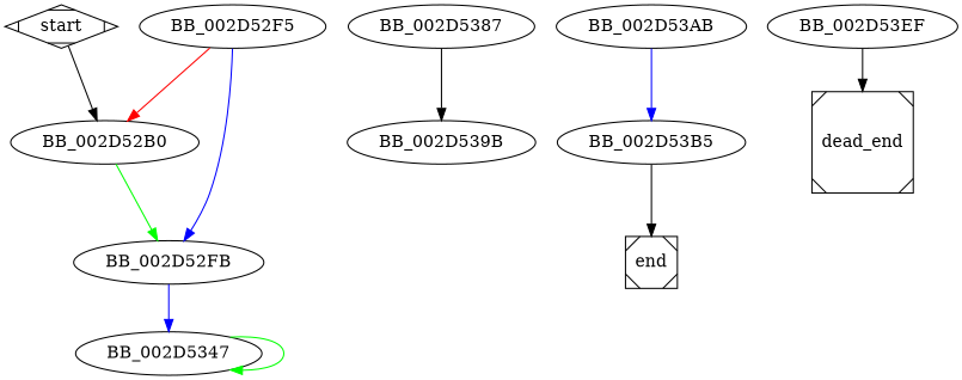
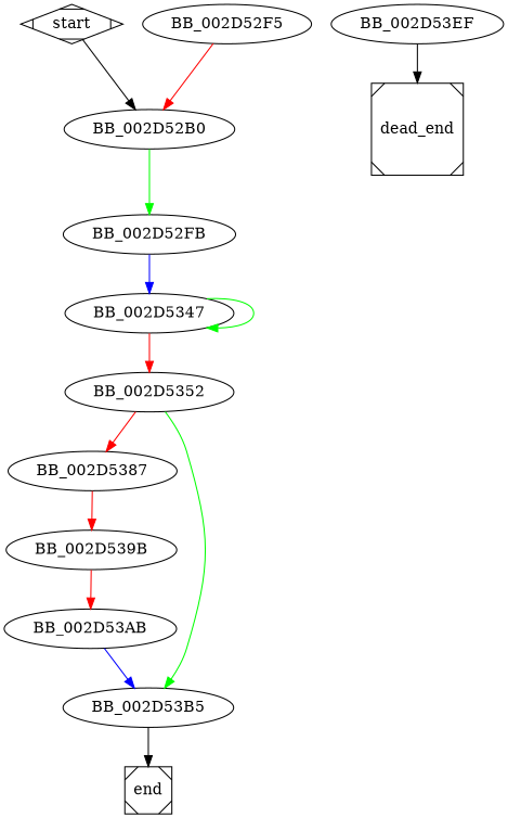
  digraph {
    edge [color=red]
    start [shape=Mdiamond]
    BB_002D52B0
    BB_002D52FB
    BB_002D52F5
    BB_002D5347
+   BB_002D5352
    BB_002D5387
    BB_002D53B5
    BB_002D539B
    end [shape=Msquare]
    BB_002D53AB
    dead_end [shape=Msquare]
    BB_002D53EF
    start -> BB_002D52B0 [color=""]
    BB_002D52B0 -> BB_002D52FB [color=green]
    BB_002D52FB -> BB_002D5347 [color=blue]
    BB_002D52F5 -> BB_002D52B0
-   BB_002D52F5 -> BB_002D52FB [color=blue]
    BB_002D5347 -> BB_002D5347 [color=green]
-   BB_002D5387 -> BB_002D539B [color=black]
+   BB_002D5347 -> BB_002D5352
+   BB_002D5352 -> BB_002D5387
+   BB_002D5352 -> BB_002D53B5 [color=green]
+   BB_002D5387 -> BB_002D539B
    BB_002D53B5 -> end [color=""]
+   BB_002D539B -> BB_002D53AB
    BB_002D53AB -> BB_002D53B5 [color=blue]
    BB_002D53EF -> dead_end [color=""]
  }
